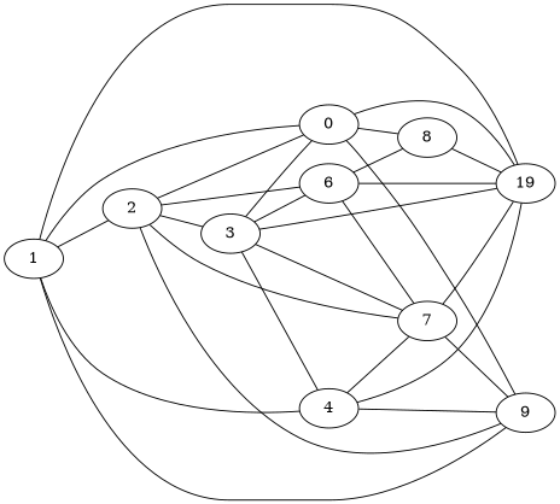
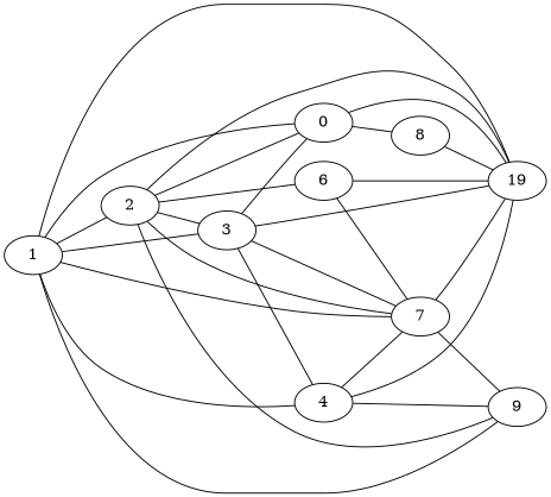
  graph {
    rankdir=LR
    edge [dir=none]
    n1 [height=0.50 label=1 width=0.75]
    n2 [height=0.50 label=2 width=0.75]
    n3 [height=0.50 label=4 width=0.75]
    n4 [height=0.50 label=0 width=0.75]
    n5 [height=0.50 label=7 width=0.75]
    n6 [height=0.50 label=9 width=0.75]
    n7 [height=0.50 label=19 width=0.75]
    n8 [height=0.50 label=6 width=0.75]
    n9 [height=0.50 label=3 width=0.75]
    n10 [height=0.50 label=8 width=0.75]
    n1 -- n2
    n1 -- n3
    n1 -- n4
+   n1 -- n5
    n1 -- n6
    n1 -- n7
    n2 -- n4
    n2 -- n5
    n2 -- n6
+   n2 -- n7
    n2 -- n8
    n2 -- n9
    n3 -- n5
    n3 -- n6
    n3 -- n7
-   n4 -- n6
    n4 -- n7
    n4 -- n10
    n5 -- n6
    n5 -- n7
    n8 -- n5
    n8 -- n7
-   n8 -- n10
    n9 -- n3
    n9 -- n4
    n9 -- n5
    n9 -- n7
-   n9 -- n8
+   n9 -- n1
    n10 -- n7
  }
